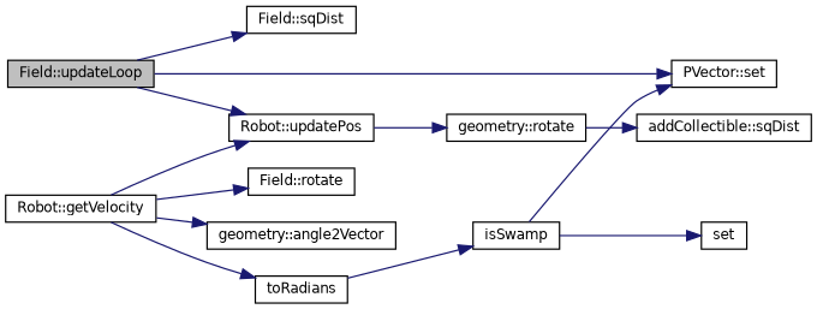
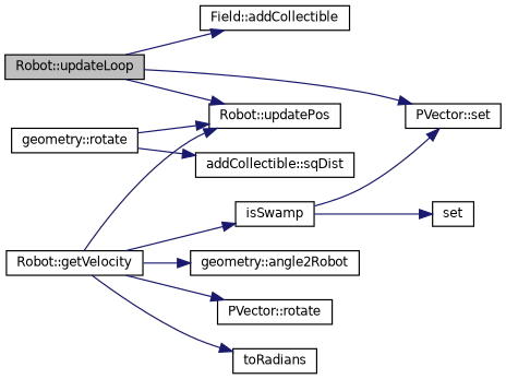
  digraph {
    rankdir=LR
    node [color=black fillcolor=white fontname=Helvetica fontsize=10 shape=record style=filled]
    edge [color=midnightblue fontname=Helvetica fontsize=10 labelfontname=Helvetica labelfontsize=10 style=solid]
-   n1 [fillcolor=grey75 fontcolor=black height=0.2 label="Field::updateLoop" width=0.4]
-   n2 [height=0.2 label="Field::sqDist" width=0.4]
+   n1 [fillcolor=grey75 fontcolor=black height=0.2 label="Robot::updateLoop" width=0.4]
+   n2 [height=0.2 label="Field::addCollectible" width=0.4]
    n3 [height=0.2 label="PVector::set" width=0.4]
    n4 [height=0.2 label="Robot::updatePos" width=0.4]
    n5 [height=0.2 label="geometry::rotate" width=0.4]
    n6 [height=0.2 label="addCollectible::sqDist" width=0.4]
    n7 [height=0.2 label="Robot::getVelocity" width=0.4]
-   n8 [height=0.2 label="geometry::angle2Vector" width=0.4]
+   n8 [height=0.2 label="geometry::angle2Robot" width=0.4]
    n9 [height=0.2 label=isSwamp width=0.4]
-   n10 [height=0.2 label="Field::rotate" width=0.4]
+   n10 [height=0.2 label="PVector::rotate" width=0.4]
    n11 [height=0.2 label=toRadians width=0.4]
    n12 [height=0.2 label=set width=0.4]
    n1 -> n2
    n1 -> n3
    n1 -> n4
-   n4 -> n5
+   n5 -> n4
    n5 -> n6
    n7 -> n4
    n7 -> n8
-   n11 -> n9
+   n7 -> n9
    n7 -> n10
    n7 -> n11
    n9 -> n3
    n9 -> n12
  }
